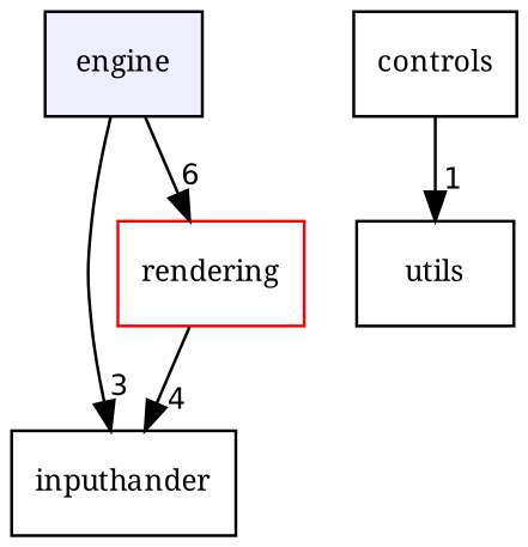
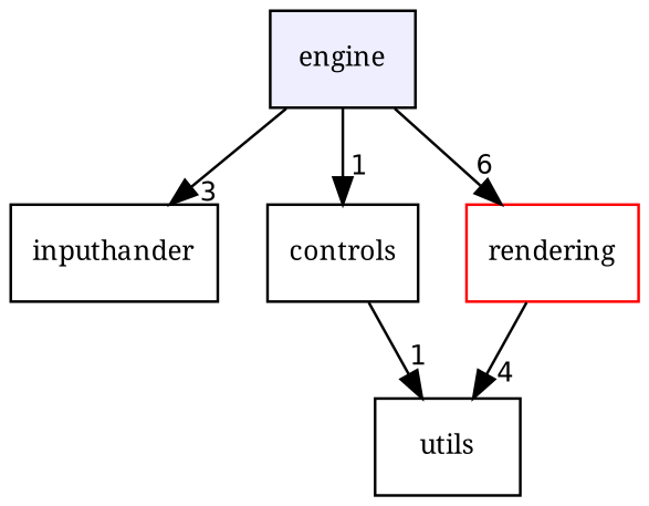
  digraph {
    compound=true
    fontname="Noto Serif"
    node [fontname="Noto Serif" fontsize=10 shape=box]
    edge [fontname="Noto Serif" headlabel=1 labeldistance=1.5 labelfontname=Helvetica labelfontsize=10]
    n1 [fillcolor="#eeeeff" label=engine pencolor=black style=filled]
    n2 [label=inputhander]
    n3 [label=controls]
    n4 [color=red fillcolor=white label=rendering style=filled]
    n5 [label=utils]
    n1 -> n2 [headlabel=3]
+   n1 -> n3
    n1 -> n4 [headlabel=6]
    n3 -> n5
-   n4 -> n2 [headlabel=4]
+   n4 -> n5 [headlabel=4]
  }
